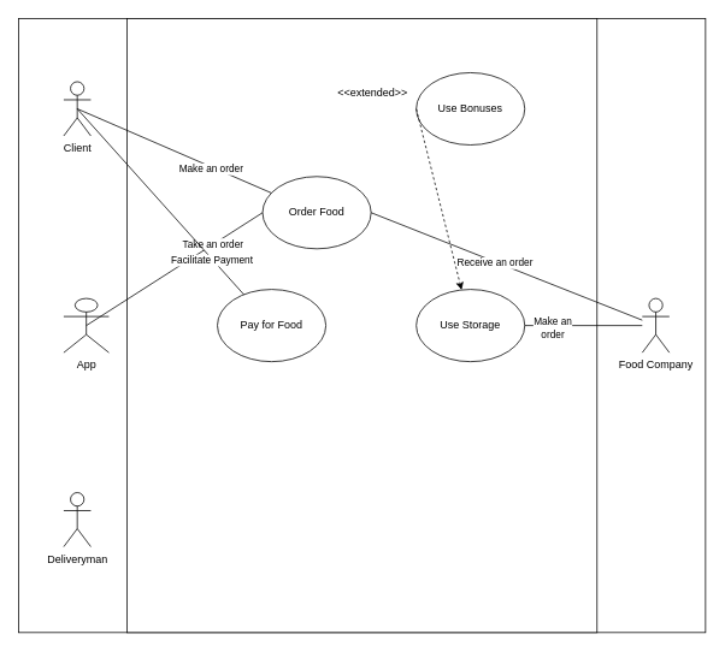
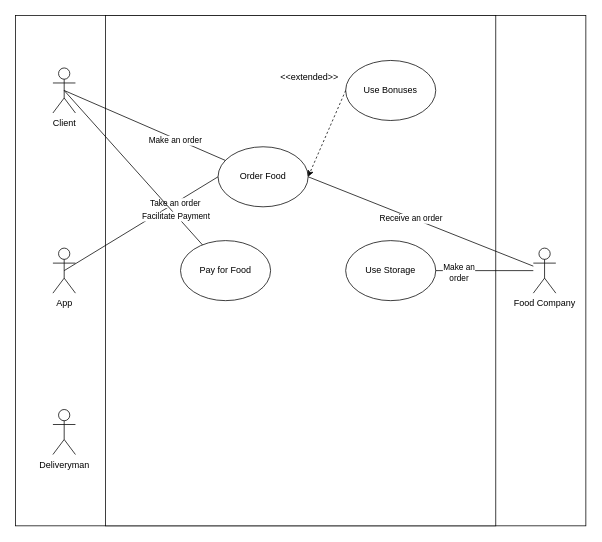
  <mxCell id="0" />
  <mxCell id="1" parent="0" />
  <mxCell id="2" value="" style="rounded=0;whiteSpace=wrap;html=1;" parent="1" vertex="1"><mxGeometry x="20" width="760" height="680" as="geometry" y="20" /></mxCell>
  <mxCell id="3" value="" style="rounded=0;whiteSpace=wrap;html=1;" parent="1" vertex="1"><mxGeometry x="140" width="520" height="680" as="geometry" y="20" /></mxCell>
  <mxCell id="4" value="Client" style="shape=umlActor;verticalLabelPosition=bottom;verticalAlign=top;html=1;outlineConnect=0;" parent="1" vertex="1"><mxGeometry x="70" y="90" width="30" height="60" as="geometry" /></mxCell>
  <mxCell id="5" value="Deliveryman" style="shape=umlActor;verticalLabelPosition=bottom;verticalAlign=top;html=1;outlineConnect=0;" parent="1" vertex="1"><mxGeometry x="70" y="545" width="30" height="60" as="geometry" /></mxCell>
  <mxCell id="6" value="Food Company" style="shape=umlActor;verticalLabelPosition=bottom;verticalAlign=top;html=1;outlineConnect=0;" parent="1" vertex="1"><mxGeometry x="710" y="330" width="30" height="60" as="geometry" /></mxCell>
- <mxCell id="7" value="App" style="shape=umlActor;verticalLabelPosition=bottom;verticalAlign=top;html=1;outlineConnect=0;" parent="1" vertex="1"><mxGeometry x="70" y="330" width="50" height="60" as="geometry" /></mxCell>
+ <mxCell id="7" value="App" style="shape=umlActor;verticalLabelPosition=bottom;verticalAlign=top;html=1;outlineConnect=0;" parent="1" vertex="1"><mxGeometry x="70" y="330" width="30" height="60" as="geometry" /></mxCell>
  <mxCell id="8" value="Order Food" style="ellipse;whiteSpace=wrap;html=1;" parent="1" vertex="1"><mxGeometry x="290" y="195" width="120" height="80" as="geometry" /></mxCell>
  <mxCell id="9" value="" style="endArrow=none;html=1;rounded=0;entryX=0.5;entryY=0.5;entryDx=0;entryDy=0;entryPerimeter=0;" parent="1" source="8" target="4" edge="1"><mxGeometry width="50" height="50" relative="1" as="geometry"><mxPoint x="400" y="390" as="sourcePoint" /><mxPoint x="450" y="340" as="targetPoint" /></mxGeometry></mxCell>
  <mxCell id="10" value="Make an order" style="edgeLabel;html=1;align=center;verticalAlign=middle;resizable=0;points=[];" parent="9" vertex="1" connectable="0"><mxGeometry x="-0.415" y="-1" relative="1" as="geometry"><mxPoint x="-5" y="1" as="offset" /></mxGeometry></mxCell>
  <mxCell id="11" value="" style="endArrow=none;html=1;rounded=0;entryX=0.5;entryY=0.5;entryDx=0;entryDy=0;entryPerimeter=0;exitX=0;exitY=0.5;exitDx=0;exitDy=0;" parent="1" source="8" target="7" edge="1"><mxGeometry width="50" height="50" relative="1" as="geometry"><mxPoint x="400" y="390" as="sourcePoint" /><mxPoint x="450" y="340" as="targetPoint" /></mxGeometry></mxCell>
  <mxCell id="12" value="Take an order" style="edgeLabel;html=1;align=center;verticalAlign=middle;resizable=0;points=[];" parent="11" vertex="1" connectable="0"><mxGeometry x="-0.439" y="-1" relative="1" as="geometry"><mxPoint as="offset" /></mxGeometry></mxCell>
  <mxCell id="13" value="" style="endArrow=none;html=1;rounded=0;entryX=1;entryY=0.5;entryDx=0;entryDy=0;" parent="1" source="6" target="8" edge="1"><mxGeometry width="50" height="50" relative="1" as="geometry"><mxPoint x="400" y="390" as="sourcePoint" /><mxPoint x="450" y="340" as="targetPoint" /></mxGeometry></mxCell>
  <mxCell id="14" value="Receive an order" style="edgeLabel;html=1;align=center;verticalAlign=middle;resizable=0;points=[];" parent="13" vertex="1" connectable="0"><mxGeometry x="0.09" y="1" relative="1" as="geometry"><mxPoint as="offset" /></mxGeometry></mxCell>
  <mxCell id="15" value="Use Storage" style="ellipse;whiteSpace=wrap;html=1;" parent="1" vertex="1"><mxGeometry x="460" y="320" width="120" height="80" as="geometry" /></mxCell>
  <mxCell id="16" value="" style="endArrow=none;html=1;rounded=0;exitX=1;exitY=0.5;exitDx=0;exitDy=0;" parent="1" source="15" target="6" edge="1"><mxGeometry width="50" height="50" relative="1" as="geometry"><mxPoint x="400" y="390" as="sourcePoint" /><mxPoint x="450" y="340" as="targetPoint" /></mxGeometry></mxCell>
  <mxCell id="17" value="Make an&lt;br&gt;order" style="edgeLabel;html=1;align=center;verticalAlign=middle;resizable=0;points=[];" vertex="1" connectable="0" parent="16"><mxGeometry x="-0.544" y="-2" relative="1" as="geometry"><mxPoint as="offset" /></mxGeometry></mxCell>
  <mxCell id="18" value="Use Bonuses" style="ellipse;whiteSpace=wrap;html=1;" parent="1" vertex="1"><mxGeometry x="460" y="80" width="120" height="80" as="geometry" /></mxCell>
- <mxCell id="19" value="" style="endArrow=classic;html=1;rounded=0;exitX=0;exitY=0.5;exitDx=0;exitDy=0;dashed=1;" parent="1" source="18" target="15" edge="1"><mxGeometry width="50" height="50" relative="1" as="geometry"><mxPoint x="400" y="390" as="sourcePoint" /><mxPoint x="450" y="340" as="targetPoint" /></mxGeometry></mxCell>
+ <mxCell id="19" value="" style="endArrow=classic;html=1;rounded=0;entryX=1;entryY=0.5;entryDx=0;entryDy=0;exitX=0;exitY=0.5;exitDx=0;exitDy=0;dashed=1;" parent="1" source="18" target="8" edge="1"><mxGeometry width="50" height="50" relative="1" as="geometry"><mxPoint x="400" y="390" as="sourcePoint" /><mxPoint x="450" y="340" as="targetPoint" /></mxGeometry></mxCell>
  <mxCell id="20" value="&amp;lt;&amp;lt;extended&amp;gt;&amp;gt;" style="text;html=1;align=center;verticalAlign=middle;whiteSpace=wrap;rounded=0;" parent="1" vertex="1"><mxGeometry x="367" y="88" width="90" height="30" as="geometry" /></mxCell>
  <mxCell id="21" value="Pay for Food" style="ellipse;whiteSpace=wrap;html=1;" parent="1" vertex="1"><mxGeometry x="240" y="320" width="120" height="80" as="geometry" /></mxCell>
  <mxCell id="22" value="" style="endArrow=none;html=1;rounded=0;entryX=0.5;entryY=0.5;entryDx=0;entryDy=0;entryPerimeter=0;" parent="1" source="21" target="4" edge="1"><mxGeometry width="50" height="50" relative="1" as="geometry"><mxPoint x="400" y="390" as="sourcePoint" /><mxPoint x="450" y="340" as="targetPoint" /></mxGeometry></mxCell>
  <mxCell id="23" value="Facilitate Payment" style="edgeLabel;html=1;align=center;verticalAlign=middle;resizable=0;points=[];" parent="22" vertex="1" connectable="0"><mxGeometry x="-0.623" y="1" relative="1" as="geometry"><mxPoint as="offset" /></mxGeometry></mxCell>
